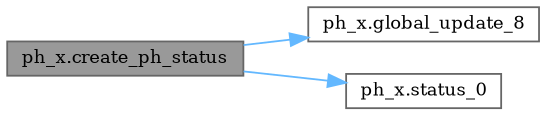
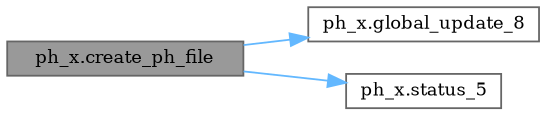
  digraph {
    fontname="DejaVu Serif"
    rankdir=LR
    node [color=grey40 fillcolor=white fontname="DejaVu Serif" fontsize=10 shape=box style=filled]
    edge [color=steelblue1 fontname="DejaVu Serif" fontsize=10 labelfontname=Helvetica labelfontsize=10 style=solid]
-   n1 [color=gray40 fillcolor=grey60 fontcolor=black height=0.2 label="ph_x.create_ph_status" width=0.4]
+   n1 [color=gray40 fillcolor=grey60 fontcolor=black height=0.2 label="ph_x.create_ph_file" width=0.4]
    n2 [height=0.2 label="ph_x.global_update_8" width=0.4]
-   n3 [height=0.2 label="ph_x.status_0" width=0.4]
+   n3 [height=0.2 label="ph_x.status_5" width=0.4]
    n1 -> n2
    n1 -> n3
  }
